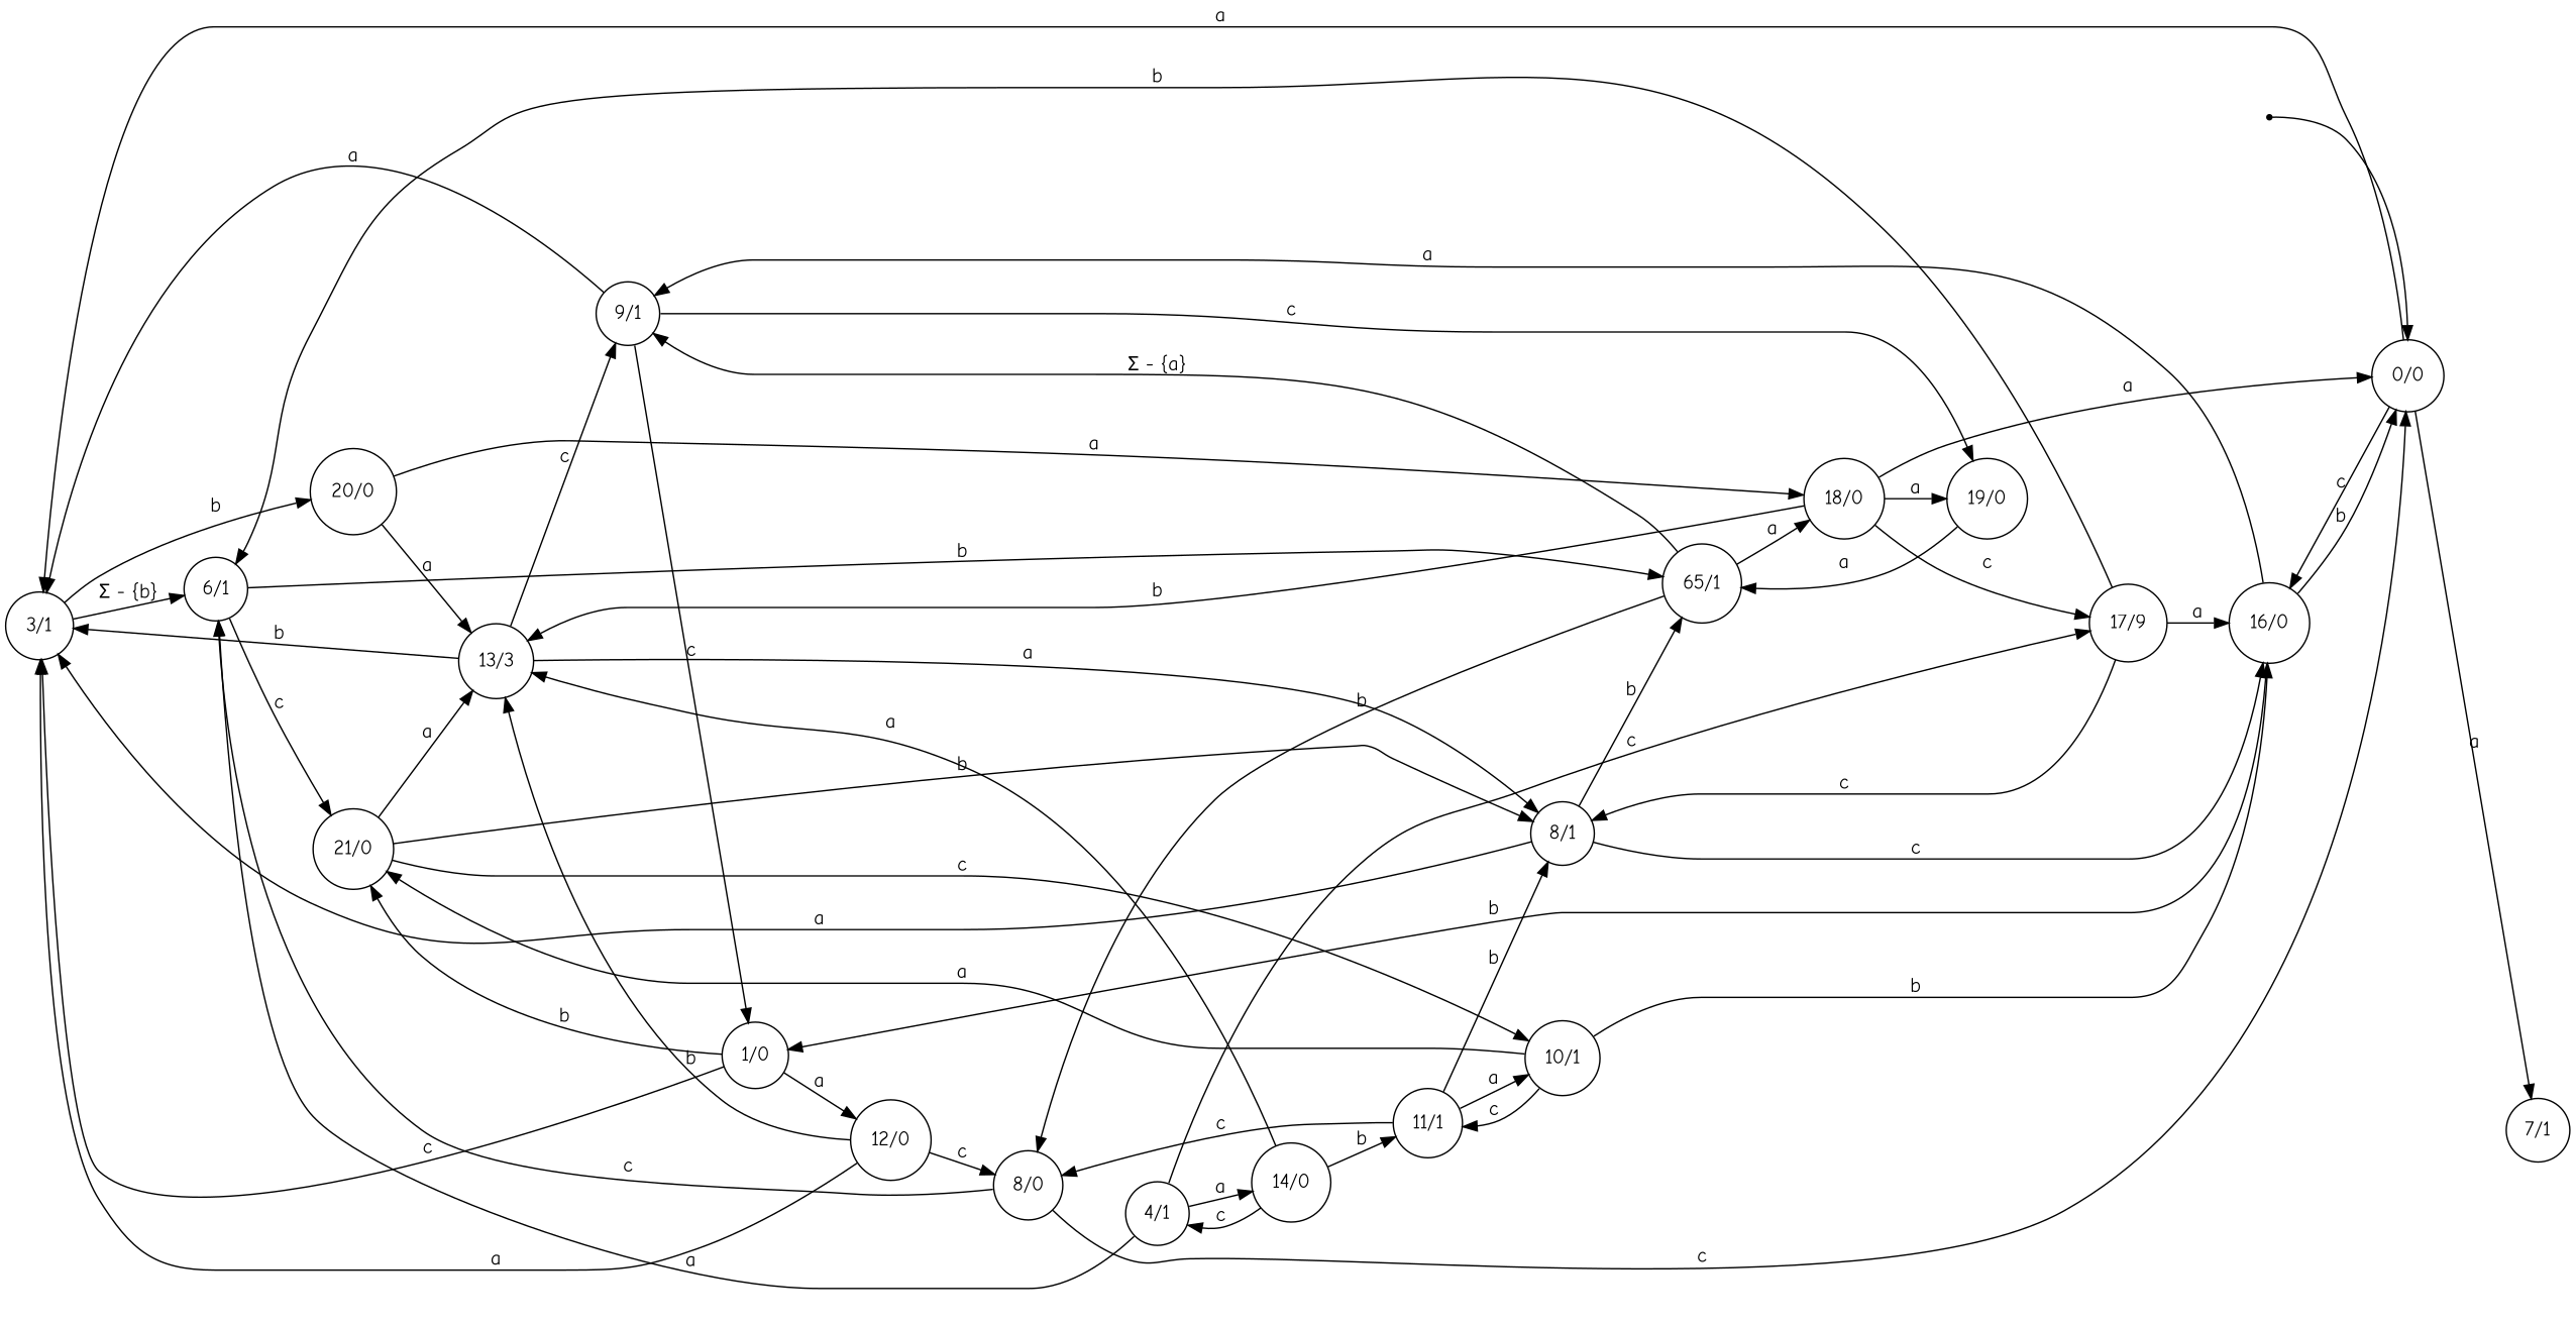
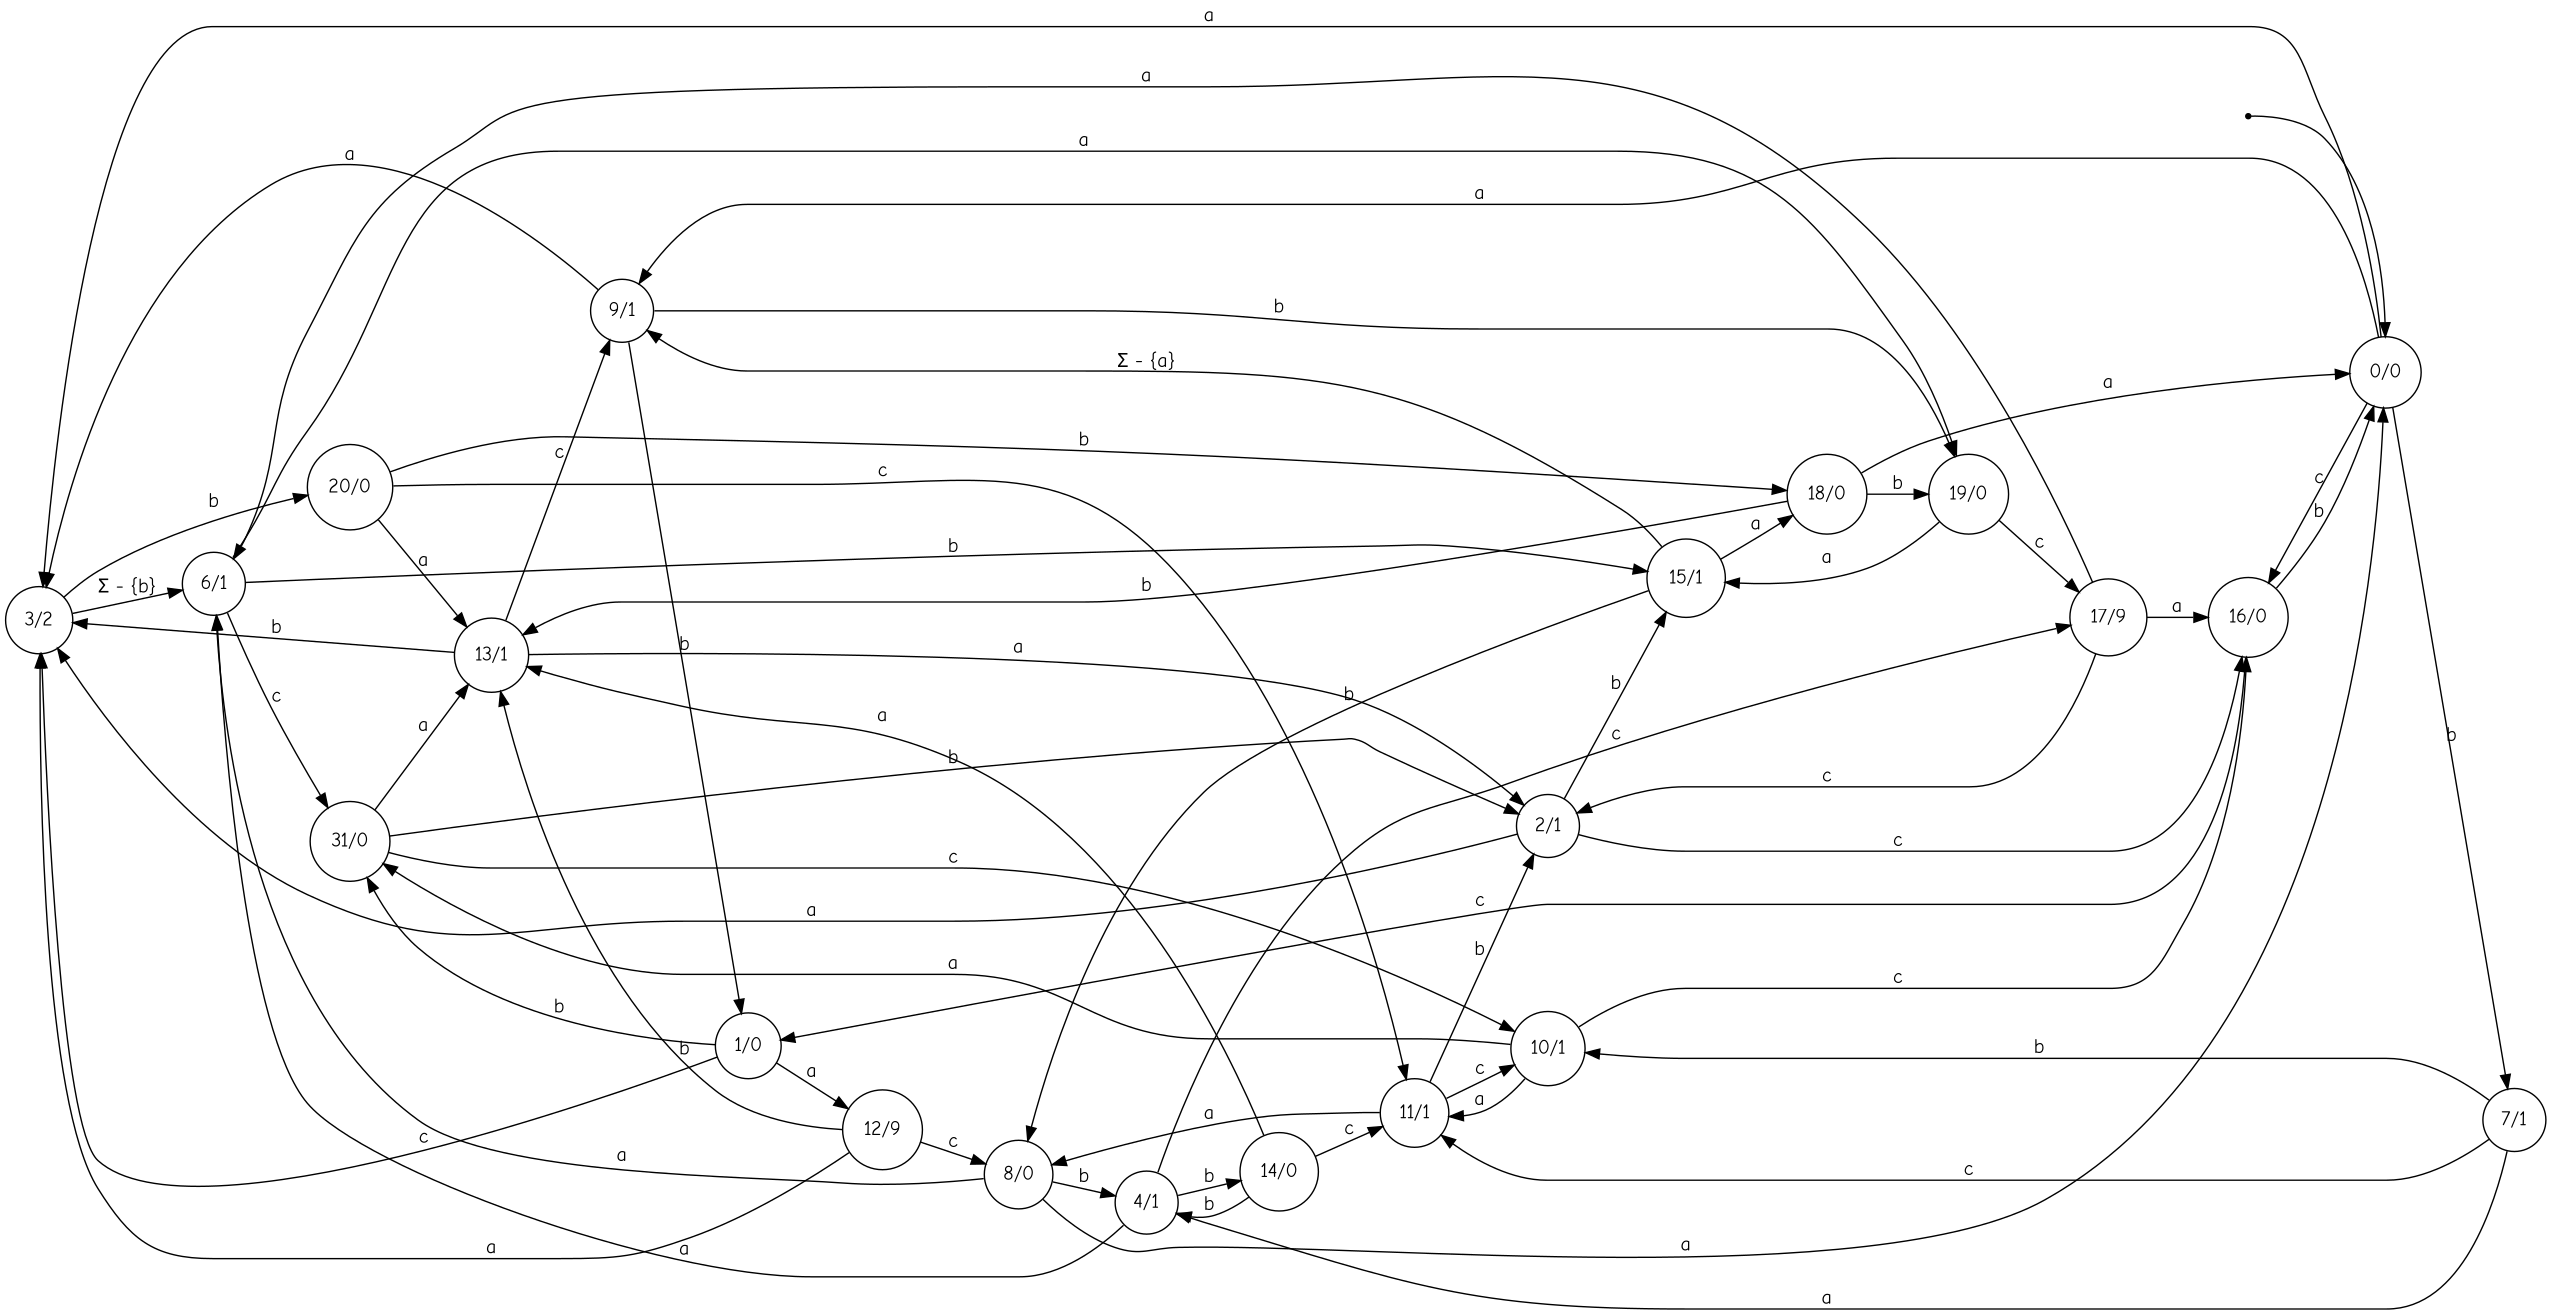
  digraph {
    fontname="Comic Neue"
    rankdir=LR
    node [fontname="Comic Neue" shape=circle]
    edge [fontname="Comic Neue"]
-   n1 [label="3/1"]
+   n1 [label="3/2"]
    n2 [label="6/1"]
    n3 [label="20/0"]
-   n4 [label="21/0"]
-   n5 [label="65/1"]
+   n4 [label="31/0"]
+   n5 [label="15/1"]
    n6 [label="19/0"]
    n7 [label="18/0"]
-   n8 [label="13/3"]
+   n8 [label="13/1"]
    n9 [label="11/1"]
    n10 [label="10/1"]
-   n11 [label="8/1"]
+   n11 [label="2/1"]
    n12 [label="9/1"]
    n13 [label="8/0"]
    n14 [label="17/9"]
    n15 [label="0/0"]
    n16 [label="16/0"]
    n17 [label="1/0"]
    n18 [label="4/1"]
    n19 [label="7/1"]
-   n20 [label="12/0"]
+   n20 [label="12/9"]
    n21 [label="14/0"]
    start [shape=point]
    n1 -> n2 [label="Σ - {b}"]
    n1 -> n3 [label=b]
    n2 -> n4 [label=c]
    n2 -> n5 [label=b]
-   n3 -> n7 [label=a]
+   n2 -> n6 [label=a]
+   n3 -> n7 [label=b]
    n3 -> n8 [label=a]
+   n3 -> n9 [label=c]
    n4 -> n8 [label=a]
    n4 -> n10 [label=c]
    n4 -> n11 [label=b]
    n5 -> n7 [label=a]
    n5 -> n12 [label="Σ - {a}"]
    n5 -> n13 [label=b]
    n6 -> n5 [label=a]
-   n7 -> n14 [label=c]
-   n7 -> n6 [label=a]
+   n6 -> n14 [label=c]
+   n7 -> n6 [label=b]
    n7 -> n8 [label=b]
    n7 -> n15 [label=a]
    n8 -> n1 [label=b]
    n8 -> n11 [label=a]
    n8 -> n12 [label=c]
-   n9 -> n10 [label=a]
+   n9 -> n10 [label=c]
    n9 -> n11 [label=b]
-   n9 -> n13 [label=c]
+   n9 -> n13 [label=a]
    n10 -> n4 [label=a]
-   n10 -> n9 [label=c]
-   n10 -> n16 [label=b]
+   n10 -> n9 [label=a]
+   n10 -> n16 [label=c]
    n11 -> n1 [label=a]
    n11 -> n5 [label=b]
    n11 -> n16 [label=c]
    n12 -> n1 [label=a]
-   n12 -> n6 [label=c]
-   n12 -> n17 [label=c]
-   n13 -> n2 [label=c]
-   n13 -> n15 [label=c]
-   n14 -> n2 [label=b]
+   n12 -> n6 [label=b]
+   n12 -> n17 [label=b]
+   n13 -> n2 [label=a]
+   n13 -> n15 [label=a]
+   n13 -> n18 [label=b]
+   n14 -> n2 [label=a]
    n14 -> n11 [label=c]
    n14 -> n16 [label=a]
    n15 -> n1 [label=a]
    n15 -> n16 [label=c]
-   n15 -> n19 [label=a]
-   n16 -> n12 [label=a]
+   n15 -> n19 [label=b]
+   n15 -> n12 [label=a]
    n16 -> n15 [label=b]
-   n16 -> n17 [label=b]
+   n16 -> n17 [label=c]
    n17 -> n1 [label=c]
    n17 -> n4 [label=b]
    n17 -> n20 [label=a]
    n18 -> n2 [label=a]
    n18 -> n14 [label=c]
-   n18 -> n21 [label=a]
+   n18 -> n21 [label=b]
+   n19 -> n9 [label=c]
+   n19 -> n10 [label=b]
+   n19 -> n18 [label=a]
    n20 -> n1 [label=a]
    n20 -> n8 [label=b]
    n20 -> n13 [label=c]
    n21 -> n8 [label=a]
-   n21 -> n9 [label=b]
-   n21 -> n18 [label=c]
+   n21 -> n9 [label=c]
+   n21 -> n18 [label=b]
    start -> n15
  }
